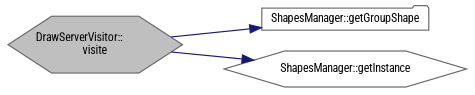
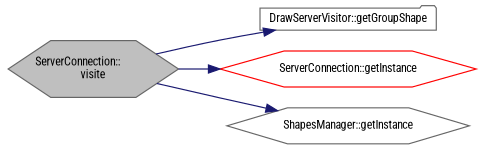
  digraph {
    fontname="Roboto Condensed"
    rankdir=LR
    node [color=gray40 fillcolor=white fontname="Roboto Condensed" fontsize=10 shape=hexagon style=filled]
    edge [color=midnightblue fontname="Roboto Condensed" fontsize=10 labelfontname=Helvetica labelfontsize=10 style=solid]
-   n1 [fillcolor=grey75 fontcolor=black height=0.2 label="DrawServerVisitor::\lvisite" width=0.4]
-   n2 [height=0.2 label="ShapesManager::getGroupShape" shape=folder width=0.4]
+   n1 [fillcolor=grey75 fontcolor=black height=0.2 label="ServerConnection::\lvisite" width=0.4]
+   n2 [height=0.2 label="DrawServerVisitor::getGroupShape" shape=folder width=0.4]
+   n3 [color=red height=0.2 label="ServerConnection::getInstance" width=0.4]
    n4 [height=0.2 label="ShapesManager::getInstance" width=0.4]
    n1 -> n2
+   n1 -> n3
    n1 -> n4
  }
